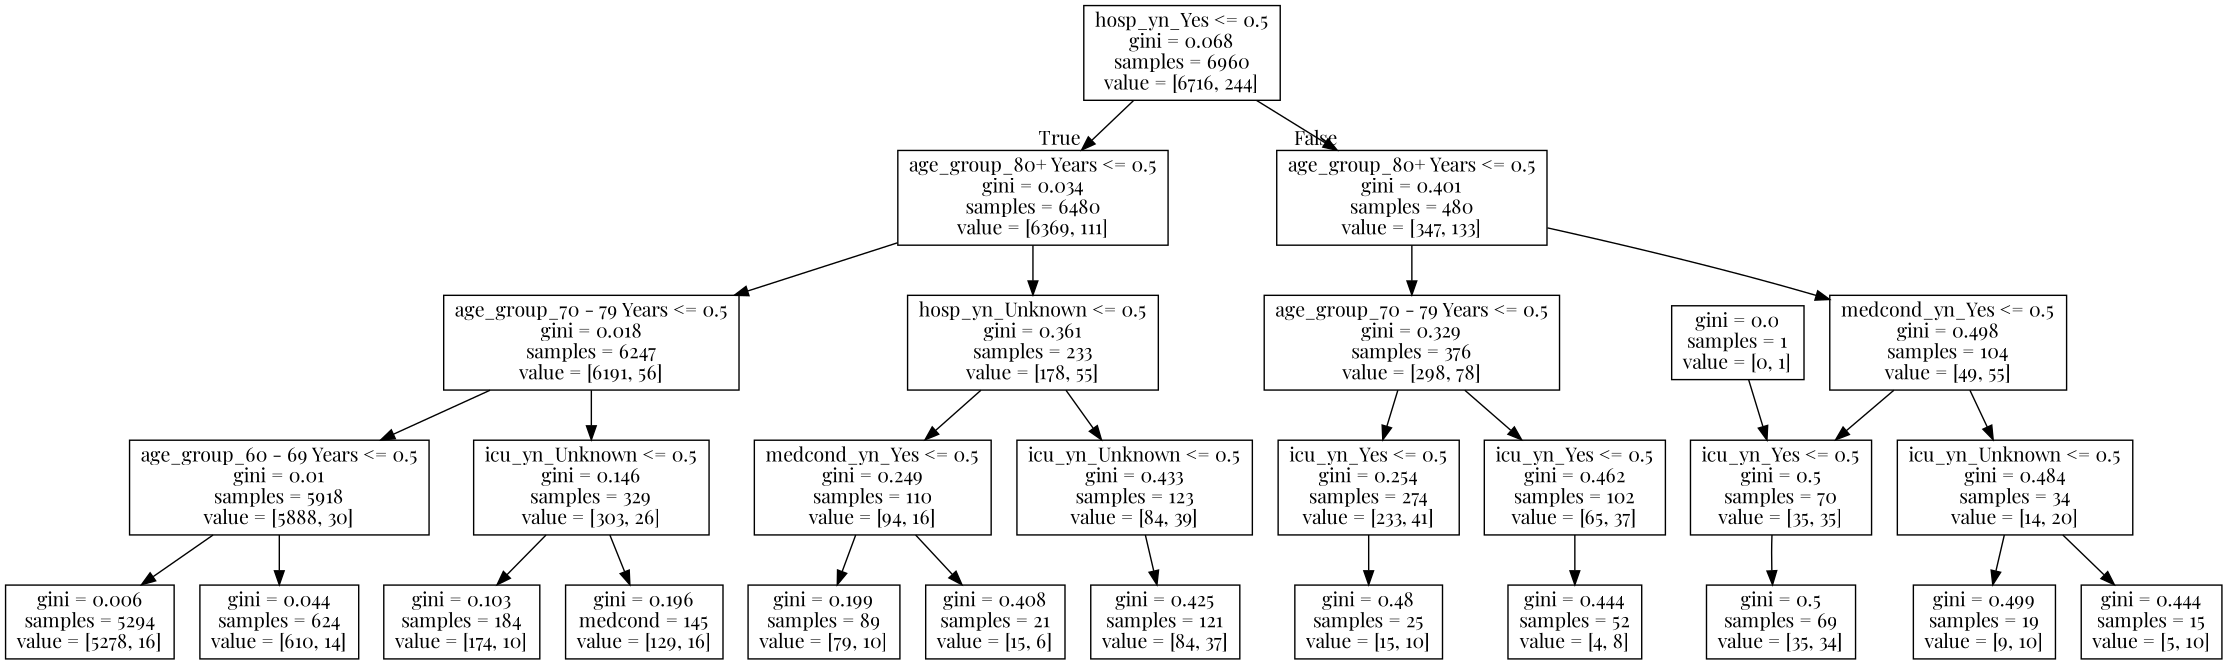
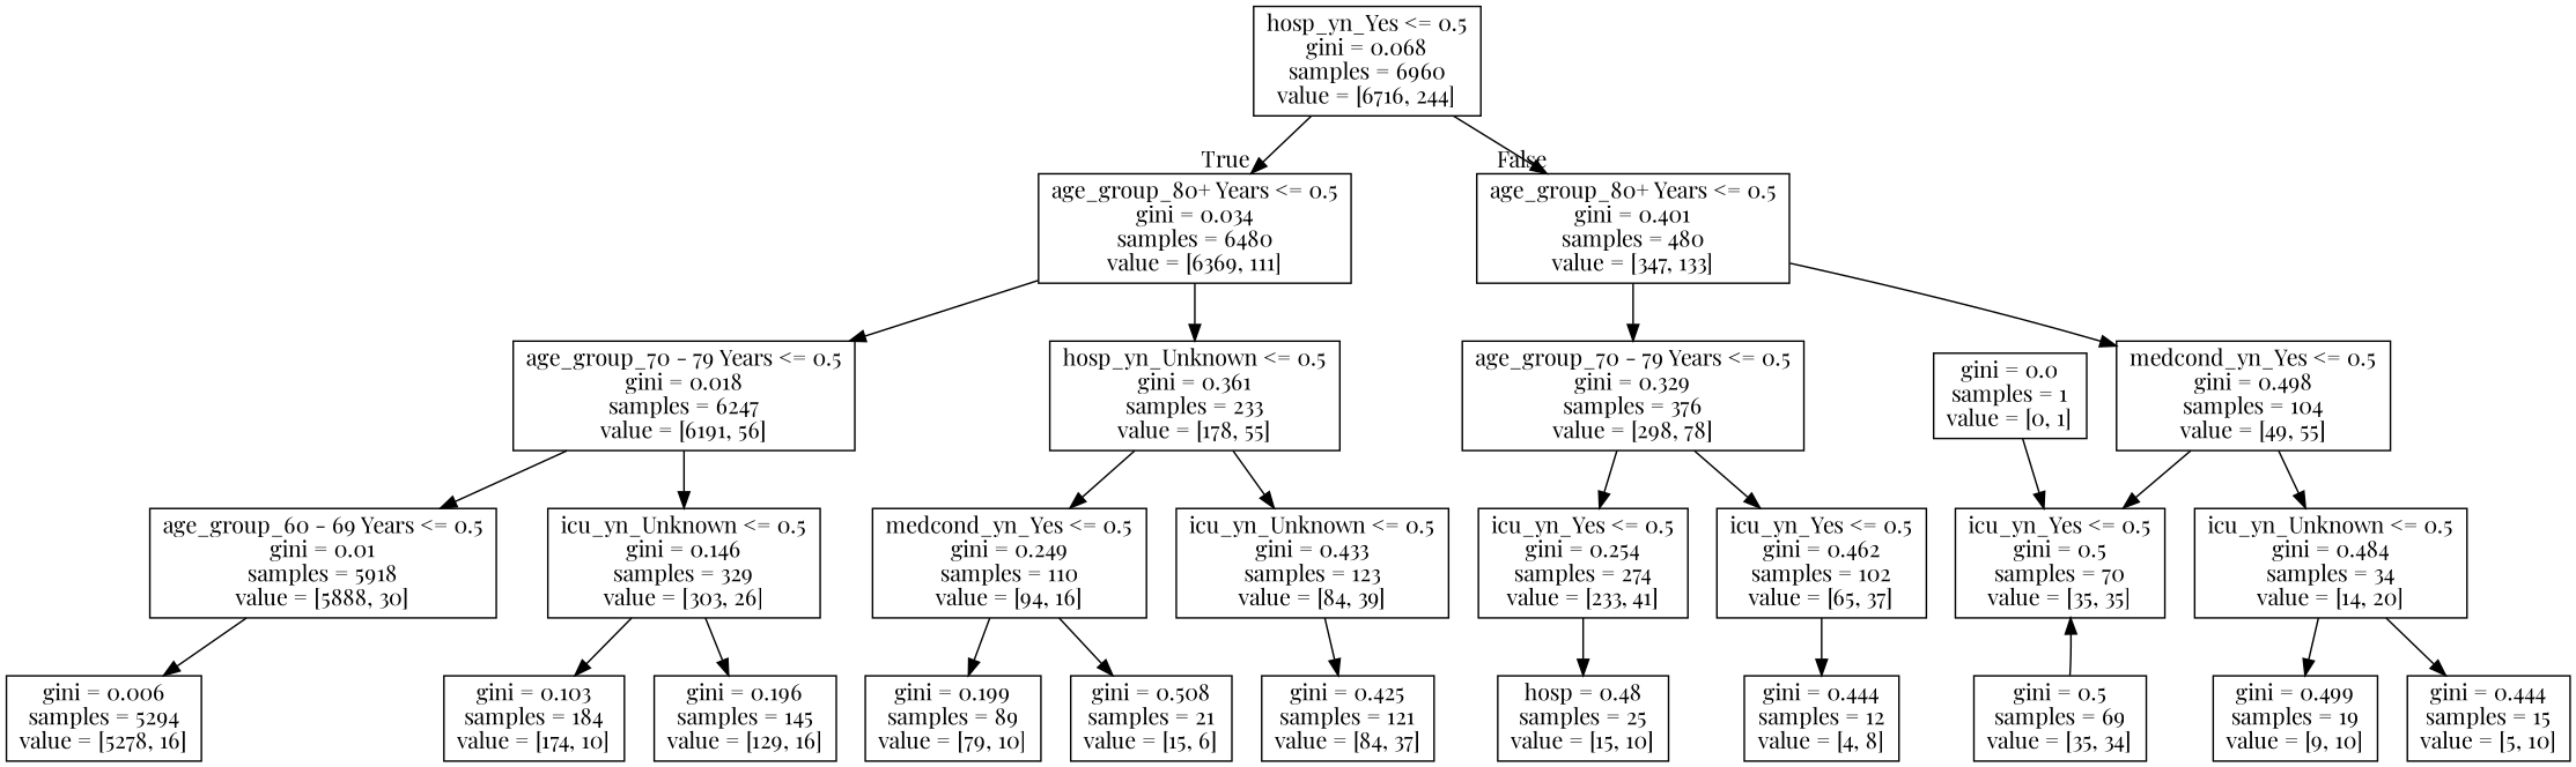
  digraph {
    fontname="Playfair Display"
    node [fontname="Playfair Display" shape=box]
    edge [fontname="Playfair Display"]
    n1 [label="hosp_yn_Yes <= 0.5\ngini = 0.068\nsamples = 6960\nvalue = [6716, 244]"]
    n2 [label="age_group_80+ Years <= 0.5\ngini = 0.034\nsamples = 6480\nvalue = [6369, 111]"]
    n3 [label="age_group_80+ Years <= 0.5\ngini = 0.401\nsamples = 480\nvalue = [347, 133]"]
    n4 [label="age_group_70 - 79 Years <= 0.5\ngini = 0.018\nsamples = 6247\nvalue = [6191, 56]"]
    n5 [label="hosp_yn_Unknown <= 0.5\ngini = 0.361\nsamples = 233\nvalue = [178, 55]"]
    n6 [label="age_group_70 - 79 Years <= 0.5\ngini = 0.329\nsamples = 376\nvalue = [298, 78]"]
    n7 [label="medcond_yn_Yes <= 0.5\ngini = 0.498\nsamples = 104\nvalue = [49, 55]"]
    n8 [label="age_group_60 - 69 Years <= 0.5\ngini = 0.01\nsamples = 5918\nvalue = [5888, 30]"]
    n9 [label="icu_yn_Unknown <= 0.5\ngini = 0.146\nsamples = 329\nvalue = [303, 26]"]
    n10 [label="medcond_yn_Yes <= 0.5\ngini = 0.249\nsamples = 110\nvalue = [94, 16]"]
    n11 [label="icu_yn_Unknown <= 0.5\ngini = 0.433\nsamples = 123\nvalue = [84, 39]"]
    n12 [label="gini = 0.006\nsamples = 5294\nvalue = [5278, 16]"]
-   n13 [label="gini = 0.044\nsamples = 624\nvalue = [610, 14]"]
    n14 [label="gini = 0.103\nsamples = 184\nvalue = [174, 10]"]
-   n15 [label="gini = 0.196\nmedcond = 145\nvalue = [129, 16]"]
+   n15 [label="gini = 0.196\nsamples = 145\nvalue = [129, 16]"]
    n16 [label="gini = 0.199\nsamples = 89\nvalue = [79, 10]"]
-   n17 [label="gini = 0.408\nsamples = 21\nvalue = [15, 6]"]
+   n17 [label="gini = 0.508\nsamples = 21\nvalue = [15, 6]"]
    n18 [label="gini = 0.425\nsamples = 121\nvalue = [84, 37]"]
    n19 [label="icu_yn_Yes <= 0.5\ngini = 0.254\nsamples = 274\nvalue = [233, 41]"]
    n20 [label="icu_yn_Yes <= 0.5\ngini = 0.462\nsamples = 102\nvalue = [65, 37]"]
    n21 [label="icu_yn_Yes <= 0.5\ngini = 0.5\nsamples = 70\nvalue = [35, 35]"]
    n22 [label="icu_yn_Unknown <= 0.5\ngini = 0.484\nsamples = 34\nvalue = [14, 20]"]
-   n23 [label="gini = 0.48\nsamples = 25\nvalue = [15, 10]"]
-   n24 [label="gini = 0.444\nsamples = 52\nvalue = [4, 8]"]
+   n23 [label="hosp = 0.48\nsamples = 25\nvalue = [15, 10]"]
+   n24 [label="gini = 0.444\nsamples = 12\nvalue = [4, 8]"]
    n25 [label="gini = 0.5\nsamples = 69\nvalue = [35, 34]"]
    n26 [label="gini = 0.499\nsamples = 19\nvalue = [9, 10]"]
    n27 [label="gini = 0.444\nsamples = 15\nvalue = [5, 10]"]
    n28 [label="gini = 0.0\nsamples = 1\nvalue = [0, 1]"]
    n1 -> n2 [headlabel=True labelangle=45 labeldistance=2.5]
    n1 -> n3 [headlabel=False labelangle=-45 labeldistance=2.5]
    n2 -> n4
    n2 -> n5
    n3 -> n6
    n3 -> n7
    n4 -> n8
    n4 -> n9
    n5 -> n10
    n5 -> n11
    n6 -> n19
    n6 -> n20
    n7 -> n21
    n7 -> n22
    n8 -> n12
-   n8 -> n13
    n9 -> n14
    n9 -> n15
    n10 -> n16
    n10 -> n17
    n11 -> n18
    n19 -> n23
    n20 -> n24
-   n21 -> n25
+   n25 -> n21
    n22 -> n26
    n22 -> n27
    n28 -> n21
  }
